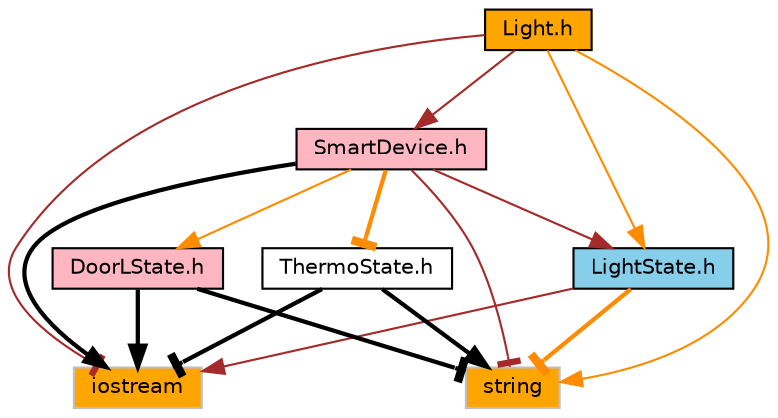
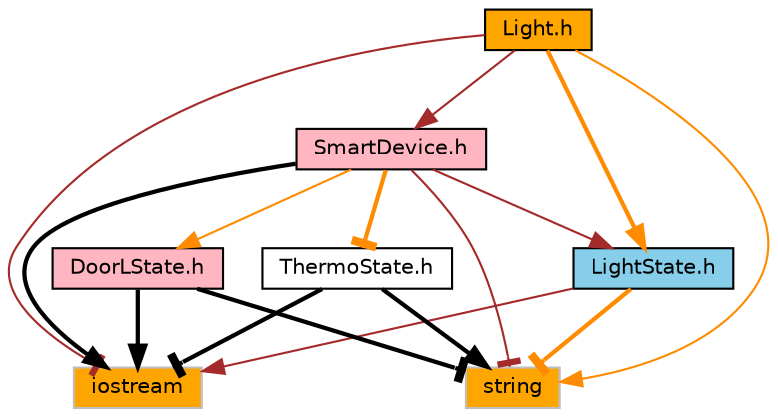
  digraph {
    node [color=black fillcolor=orange fontname=Helvetica fontsize=10 shape=record style=filled]
    edge [arrowhead=normal color=brown fontname=Helvetica fontsize=10 labelfontname=Helvetica labelfontsize=10 style=bold]
    n1 [fontcolor=black height=0.2 label="Light.h" width=0.4]
    n2 [color=grey75 height=0.2 label=iostream width=0.4]
    n3 [color=grey75 height=0.2 label=string width=0.4]
    n4 [fillcolor=lightpink height=0.2 label="SmartDevice.h" width=0.4]
    n5 [fillcolor=skyblue height=0.2 label="LightState.h" width=0.4]
    n6 [fillcolor=lightpink height=0.2 label="DoorLState.h" width=0.4]
    n7 [fillcolor=white height=0.2 label="ThermoState.h" width=0.4]
    n1 -> n2 [arrowhead=tee style=solid]
    n1 -> n3 [color=darkorange style=solid]
    n1 -> n4 [style=solid]
-   n1 -> n5 [color=darkorange style=solid]
+   n1 -> n5 [color=darkorange]
    n4 -> n2 [color=black]
    n4 -> n3 [arrowhead=tee style=solid]
    n4 -> n5 [style=solid]
    n4 -> n6 [color=darkorange style=solid]
    n4 -> n7 [arrowhead=tee color=darkorange]
    n5 -> n2 [style=solid]
    n5 -> n3 [arrowhead=tee color=darkorange]
    n6 -> n2 [color=black]
    n6 -> n3 [arrowhead=tee color=black]
    n7 -> n2 [arrowhead=tee color=black]
    n7 -> n3 [color=black]
  }
